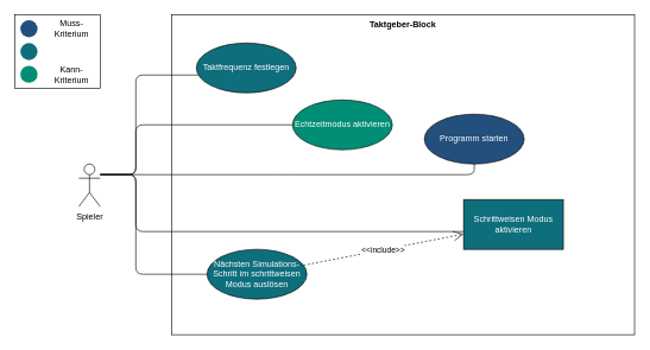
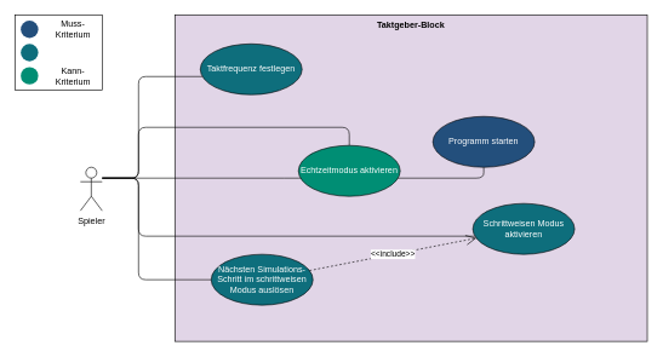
  <mxCell id="0" />
  <mxCell id="1" parent="0" />
- <mxCell id="2" value="&lt;b&gt;Taktgeber-Block&lt;/b&gt;" style="whiteSpace=wrap;html=1;fillColor=#FFFFFF;verticalAlign=top;" parent="1" vertex="1"><mxGeometry x="240" width="650" height="450" as="geometry" y="20" /></mxCell>
+ <mxCell id="2" value="&lt;b&gt;Taktgeber-Block&lt;/b&gt;" style="whiteSpace=wrap;html=1;fillColor=#e1d5e7;verticalAlign=top;" parent="1" vertex="1"><mxGeometry x="240" width="650" height="450" as="geometry" y="20" /></mxCell>
  <mxCell id="3" style="edgeStyle=orthogonalEdgeStyle;shape=connector;rounded=1;orthogonalLoop=1;jettySize=auto;html=1;labelBackgroundColor=default;strokeColor=default;align=center;verticalAlign=middle;fontFamily=Helvetica;fontSize=11;fontColor=default;endArrow=none;endFill=0;" parent="1" source="8" target="9" edge="1"><mxGeometry relative="1" as="geometry"><Array as="points"><mxPoint x="190" y="245" /><mxPoint x="190" y="105" /></Array></mxGeometry></mxCell>
  <mxCell id="4" style="edgeStyle=orthogonalEdgeStyle;shape=connector;rounded=1;orthogonalLoop=1;jettySize=auto;html=1;labelBackgroundColor=default;strokeColor=default;align=center;verticalAlign=middle;fontFamily=Helvetica;fontSize=11;fontColor=default;endArrow=none;endFill=0;" parent="1" source="8" target="12" edge="1"><mxGeometry relative="1" as="geometry"><Array as="points"><mxPoint x="190" y="245" /><mxPoint x="190" y="175" /></Array></mxGeometry></mxCell>
  <mxCell id="5" style="edgeStyle=orthogonalEdgeStyle;shape=connector;rounded=1;orthogonalLoop=1;jettySize=auto;html=1;labelBackgroundColor=default;strokeColor=default;align=center;verticalAlign=middle;fontFamily=Helvetica;fontSize=11;fontColor=default;endArrow=none;endFill=0;" parent="1" source="8" target="10" edge="1"><mxGeometry relative="1" as="geometry"><Array as="points"><mxPoint x="190" y="245" /><mxPoint x="190" y="325" /></Array></mxGeometry></mxCell>
  <mxCell id="6" style="edgeStyle=orthogonalEdgeStyle;shape=connector;rounded=1;orthogonalLoop=1;jettySize=auto;html=1;labelBackgroundColor=default;strokeColor=default;align=center;verticalAlign=middle;fontFamily=Helvetica;fontSize=11;fontColor=default;endArrow=none;endFill=0;" parent="1" source="8" target="13" edge="1"><mxGeometry relative="1" as="geometry"><Array as="points"><mxPoint x="400" y="245" /><mxPoint x="400" y="245" /></Array></mxGeometry></mxCell>
  <mxCell id="7" style="edgeStyle=orthogonalEdgeStyle;shape=connector;rounded=1;orthogonalLoop=1;jettySize=auto;html=1;labelBackgroundColor=default;strokeColor=default;align=center;verticalAlign=middle;fontFamily=Helvetica;fontSize=11;fontColor=default;endArrow=none;endFill=0;" parent="1" source="8" target="11" edge="1"><mxGeometry relative="1" as="geometry"><Array as="points"><mxPoint x="190" y="245" /><mxPoint x="190" y="385" /></Array></mxGeometry></mxCell>
  <mxCell id="8" value="Spieler" style="shape=umlActor;verticalLabelPosition=bottom;labelBackgroundColor=#ffffff;verticalAlign=top;html=1;fillColor=none;" parent="1" vertex="1"><mxGeometry x="110" y="230" width="30" height="60" as="geometry" /></mxCell>
  <mxCell id="9" value="Taktfrequenz festlegen" style="ellipse;whiteSpace=wrap;html=1;fillColor=#0e6e7c;fontColor=#FFFFFF;" parent="1" vertex="1"><mxGeometry x="275" y="60" width="140" height="70" as="geometry" /></mxCell>
- <mxCell id="10" value="Schrittweisen Modus aktivieren" style="whiteSpace=wrap;html=1;fillColor=#0e6e7c;fontColor=#FFFFFF;rounded=0;" parent="1" vertex="1"><mxGeometry x="650" y="280" width="140" height="70" as="geometry" /></mxCell>
+ <mxCell id="10" value="Schrittweisen Modus aktivieren" style="ellipse;whiteSpace=wrap;html=1;fillColor=#0e6e7c;fontColor=#FFFFFF;" parent="1" vertex="1"><mxGeometry x="650" y="280" width="140" height="70" as="geometry" /></mxCell>
  <mxCell id="11" value="Nächsten Simulations-Schritt im schrittweisen Modus auslösen" style="ellipse;whiteSpace=wrap;html=1;fillColor=#0e6e7c;fontColor=#FFFFFF;" parent="1" vertex="1"><mxGeometry x="290" y="350" width="140" height="70" as="geometry" /></mxCell>
- <mxCell id="12" value="Echtzeitmodus aktivieren" style="ellipse;whiteSpace=wrap;html=1;fillColor=#008e74;fontColor=#FFFFFF;" parent="1" vertex="1"><mxGeometry x="410" y="140" width="140" height="70" as="geometry" /></mxCell>
+ <mxCell id="12" value="Echtzeitmodus aktivieren" style="ellipse;whiteSpace=wrap;html=1;fillColor=#008e74;fontColor=#FFFFFF;" parent="1" vertex="1"><mxGeometry x="410" y="200" width="140" height="70" as="geometry" /></mxCell>
  <mxCell id="13" value="Programm starten" style="ellipse;whiteSpace=wrap;html=1;fillColor=#234f7c;fontColor=#FFFFFF;" parent="1" vertex="1"><mxGeometry x="595" y="160" width="140" height="70" as="geometry" /></mxCell>
  <mxCell id="14" value="" style="group;aspect=fixed;" parent="1" vertex="1" connectable="0"><mxGeometry x="20" width="120" height="104" as="geometry" y="20" /></mxCell>
  <mxCell id="15" value="" style="ellipse;whiteSpace=wrap;html=1;strokeColor=none;fillColor=#234F7C;" parent="14" vertex="1"><mxGeometry x="8" y="8" width="24" height="24" as="geometry" /></mxCell>
  <mxCell id="16" value="" style="ellipse;whiteSpace=wrap;html=1;strokeColor=none;fillColor=#0E6E7C;" parent="14" vertex="1"><mxGeometry x="8" y="40.0" width="24" height="24" as="geometry" /></mxCell>
  <mxCell id="17" value="" style="ellipse;whiteSpace=wrap;html=1;strokeColor=none;fillColor=#008E74;" parent="14" vertex="1"><mxGeometry x="8" y="72.0" width="24" height="24" as="geometry" /></mxCell>
  <mxCell id="18" value="Muss-Kriterium" style="text;html=1;strokeColor=none;fillColor=none;align=center;verticalAlign=middle;whiteSpace=wrap;rounded=0;" parent="14" vertex="1"><mxGeometry x="40" y="8" width="80" height="24" as="geometry" /></mxCell>
  <mxCell id="19" value="Kann-Kriterium" style="text;html=1;strokeColor=none;fillColor=none;align=center;verticalAlign=middle;whiteSpace=wrap;rounded=0;" parent="14" vertex="1"><mxGeometry x="40" y="72.0" width="80" height="24" as="geometry" /></mxCell>
  <mxCell id="20" value="" style="rounded=0;whiteSpace=wrap;html=1;fillColor=none;aspect=fixed;" parent="14" vertex="1"><mxGeometry width="119.995" height="103.996" as="geometry" /></mxCell>
  <mxCell id="21" value="&amp;lt;&amp;lt;include&amp;gt;&amp;gt;" style="endArrow=open;endSize=12;dashed=1;html=1;rounded=0;" edge="1" parent="1" source="11" target="10"><mxGeometry width="160" relative="1" as="geometry"><mxPoint x="320" y="590" as="sourcePoint" /><mxPoint x="480" y="590" as="targetPoint" /></mxGeometry></mxCell>
